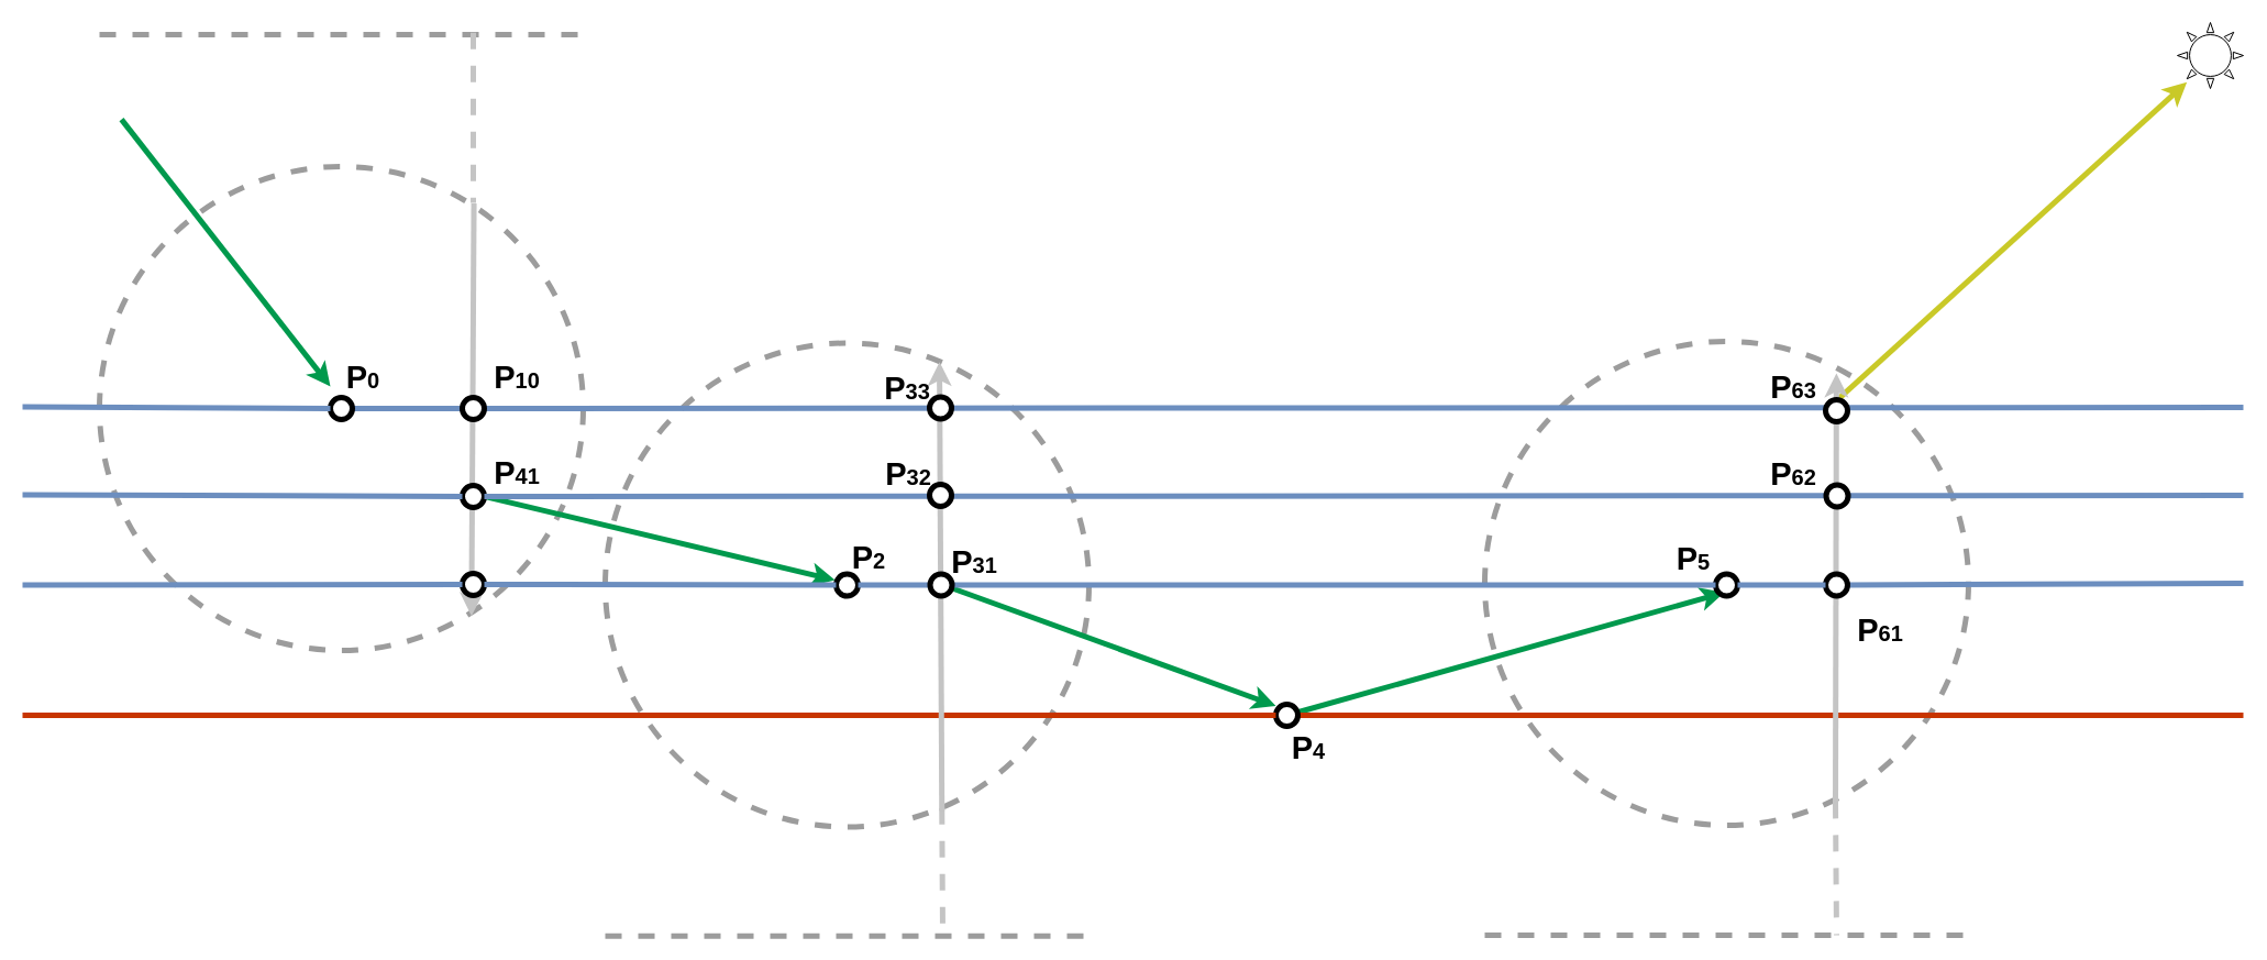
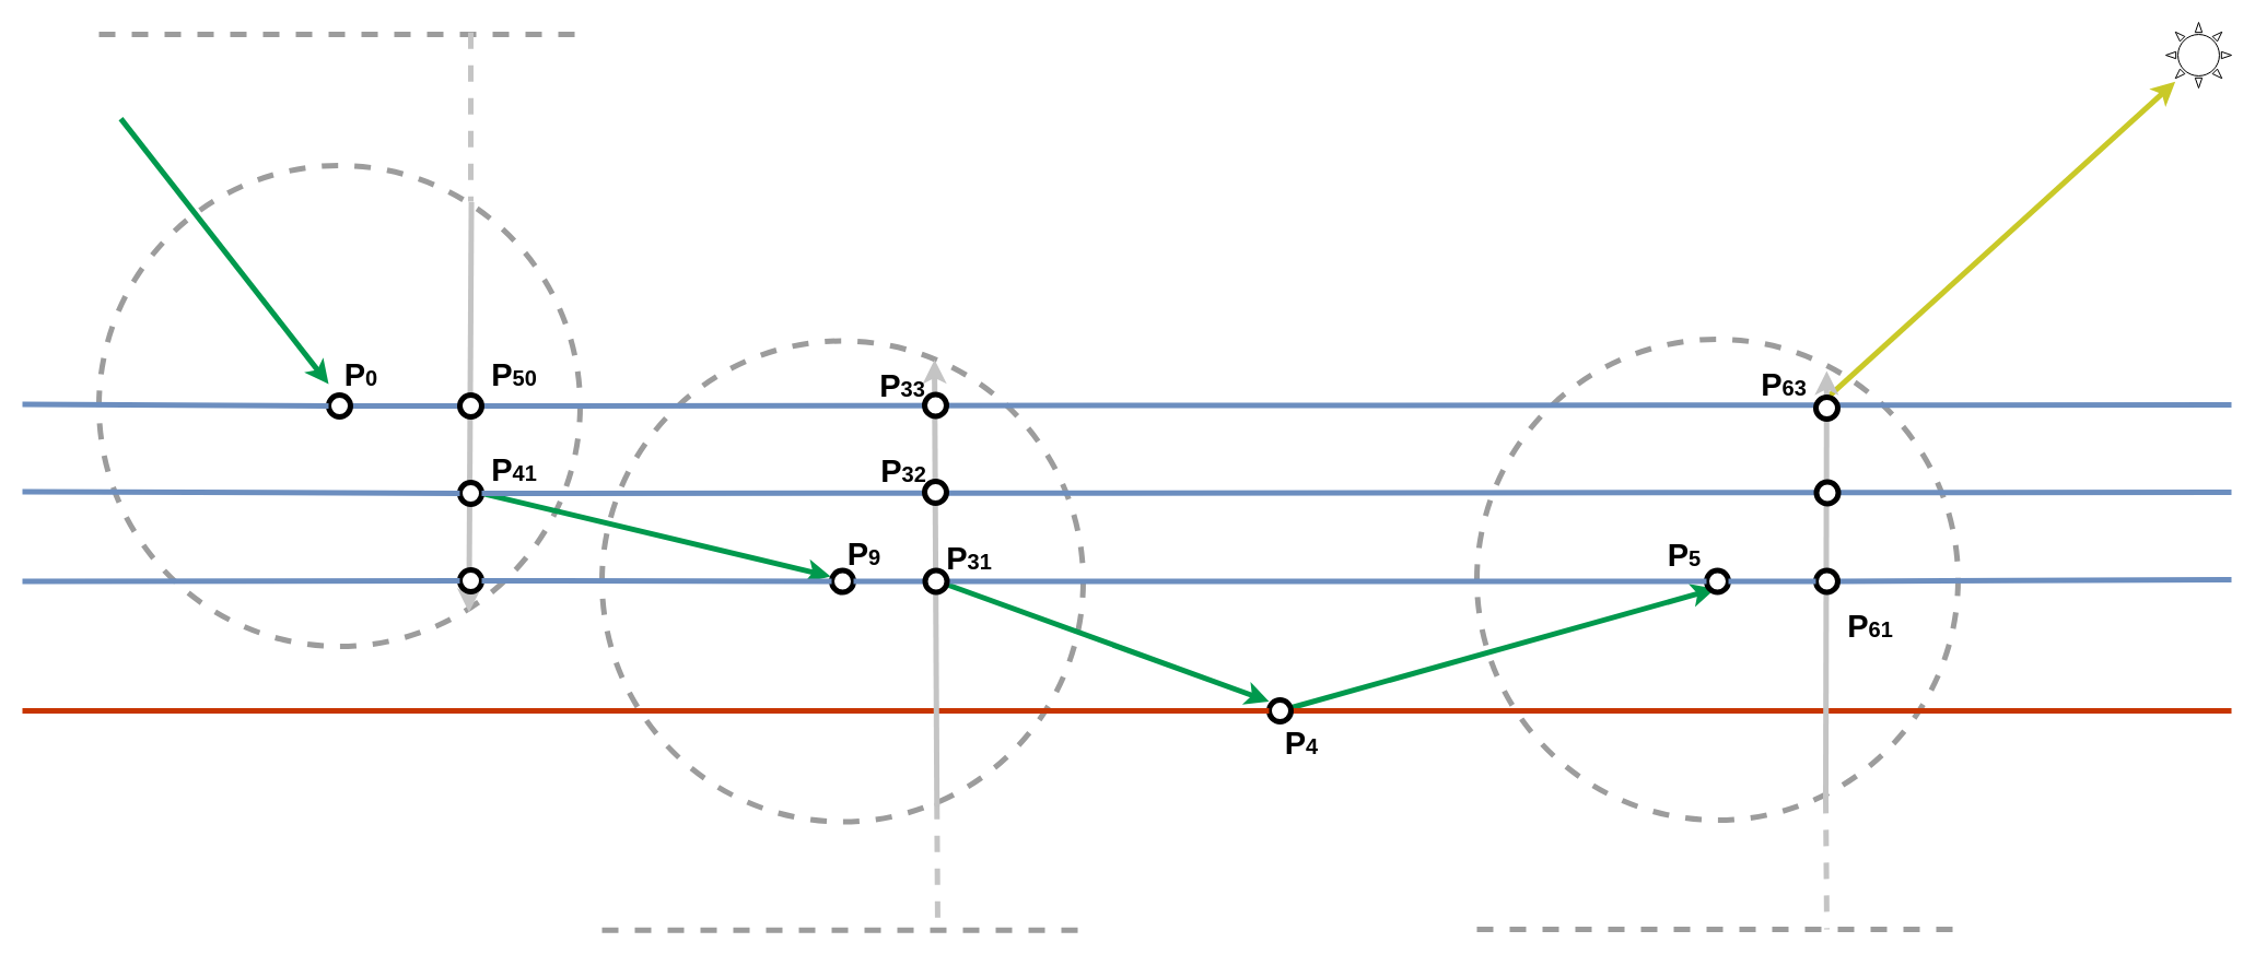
  <mxCell id="0" />
  <mxCell id="1" parent="0" />
  <mxCell id="2" value="" style="ellipse;whiteSpace=wrap;html=1;aspect=fixed;strokeWidth=5;strokeColor=#9C9C9C;dashed=1;" vertex="1" parent="1"><mxGeometry x="550" y="311.5" width="440" height="440" as="geometry" /></mxCell>
  <mxCell id="3" value="" style="ellipse;whiteSpace=wrap;html=1;aspect=fixed;strokeWidth=5;strokeColor=#9C9C9C;dashed=1;" vertex="1" parent="1"><mxGeometry x="1350" y="310" width="440" height="440" as="geometry" /></mxCell>
  <mxCell id="4" value="" style="endArrow=classic;html=1;strokeWidth=5;exitX=1.011;exitY=1.008;exitDx=0;exitDy=0;exitPerimeter=0;entryX=0.144;entryY=0.906;entryDx=0;entryDy=0;entryPerimeter=0;fillColor=#fff2cc;strokeColor=#C9C928;gradientColor=#ffd966;" edge="1" parent="1" source="45" target="46"><mxGeometry width="50" height="50" relative="1" as="geometry"><mxPoint x="1760" y="250" as="sourcePoint" /><mxPoint x="1810" y="200" as="targetPoint" /></mxGeometry></mxCell>
  <mxCell id="5" value="" style="endArrow=classic;html=1;strokeWidth=5;entryX=0.495;entryY=0.519;entryDx=0;entryDy=0;entryPerimeter=0;strokeColor=#00994D;" edge="1" parent="1" target="3"><mxGeometry width="50" height="50" relative="1" as="geometry"><mxPoint x="1170" y="650" as="sourcePoint" /><mxPoint x="1530" y="540" as="targetPoint" /></mxGeometry></mxCell>
  <mxCell id="6" value="" style="endArrow=classic;html=1;strokeWidth=5;exitX=0.525;exitY=0.475;exitDx=0;exitDy=0;exitPerimeter=0;strokeColor=#00994D;" edge="1" parent="1" source="50"><mxGeometry width="50" height="50" relative="1" as="geometry"><mxPoint x="920.18" y="531.32" as="sourcePoint" /><mxPoint x="1160" y="641.5" as="targetPoint" /></mxGeometry></mxCell>
  <mxCell id="7" value="" style="ellipse;whiteSpace=wrap;html=1;aspect=fixed;strokeWidth=5;strokeColor=#9C9C9C;dashed=1;" vertex="1" parent="1"><mxGeometry x="90" y="151" width="440" height="440" as="geometry" /></mxCell>
  <mxCell id="8" value="" style="endArrow=classic;html=1;strokeWidth=5;exitX=0.028;exitY=1.033;exitDx=0;exitDy=0;exitPerimeter=0;entryX=-0.05;entryY=0.279;entryDx=0;entryDy=0;entryPerimeter=0;strokeColor=#00994D;" edge="1" parent="1" source="25" target="27"><mxGeometry width="50" height="50" relative="1" as="geometry"><mxPoint x="440" y="461.143" as="sourcePoint" /><mxPoint x="670" y="521" as="targetPoint" /></mxGeometry></mxCell>
  <mxCell id="9" value="" style="endArrow=classic;html=1;strokeColor=#C4C4C4;strokeWidth=5;exitX=0.774;exitY=0.076;exitDx=0;exitDy=0;exitPerimeter=0;entryX=0.769;entryY=0.929;entryDx=0;entryDy=0;entryPerimeter=0;" edge="1" parent="1" source="7" target="7"><mxGeometry width="50" height="50" relative="1" as="geometry"><mxPoint x="430.56" y="184.44" as="sourcePoint" /><mxPoint x="428.8" y="560.2" as="targetPoint" /></mxGeometry></mxCell>
  <mxCell id="10" value="" style="ellipse;whiteSpace=wrap;html=1;aspect=fixed;strokeWidth=5;" vertex="1" parent="1"><mxGeometry x="420" y="441" width="20" height="20" as="geometry" /></mxCell>
  <mxCell id="11" value="" style="endArrow=none;html=1;strokeWidth=5;fillColor=#fa6800;strokeColor=#C73500;" edge="1" parent="1" source="30"><mxGeometry width="50" height="50" relative="1" as="geometry"><mxPoint y="650" as="sourcePoint" x="240" /><mxPoint x="2040" y="650" as="targetPoint" /></mxGeometry></mxCell>
  <mxCell id="12" value="" style="endArrow=none;html=1;strokeWidth=5;fillColor=#dae8fc;strokeColor=#6c8ebf;" edge="1" parent="1" source="39"><mxGeometry width="50" height="50" relative="1" as="geometry"><mxPoint x="250" y="530" as="sourcePoint" /><mxPoint x="2040" y="530" as="targetPoint" /></mxGeometry></mxCell>
  <mxCell id="13" value="" style="endArrow=none;html=1;strokeWidth=5;fillColor=#dae8fc;strokeColor=#6c8ebf;" edge="1" parent="1" source="10"><mxGeometry width="50" height="50" relative="1" as="geometry"><mxPoint y="450" as="sourcePoint" x="240" /><mxPoint x="2040" y="450" as="targetPoint" /></mxGeometry></mxCell>
  <mxCell id="14" value="" style="endArrow=none;html=1;strokeWidth=5;fillColor=#dae8fc;strokeColor=#6c8ebf;" edge="1" parent="1" source="15"><mxGeometry width="50" height="50" relative="1" as="geometry"><mxPoint y="370" as="sourcePoint" x="240" /><mxPoint x="2040" y="370" as="targetPoint" /></mxGeometry></mxCell>
  <mxCell id="15" value="" style="ellipse;whiteSpace=wrap;html=1;aspect=fixed;strokeWidth=5;" vertex="1" parent="1"><mxGeometry x="300" y="361" width="20" height="20" as="geometry" /></mxCell>
  <mxCell id="16" value="" style="endArrow=none;html=1;strokeWidth=5;fillColor=#dae8fc;strokeColor=#6c8ebf;" edge="1" parent="1" target="15"><mxGeometry width="50" height="50" relative="1" as="geometry"><mxPoint x="20" y="369.5" as="sourcePoint" /><mxPoint x="2270" y="371" as="targetPoint" /></mxGeometry></mxCell>
  <mxCell id="17" value="&lt;b&gt;&lt;font style=&quot;font-size: 29px&quot;&gt;P&lt;/font&gt;&lt;font style=&quot;font-size: 20px&quot;&gt;0&lt;/font&gt;&lt;/b&gt;" style="text;html=1;strokeColor=none;fillColor=none;align=center;verticalAlign=middle;whiteSpace=wrap;rounded=0;fontSize=29;" vertex="1" parent="1"><mxGeometry x="300" y="322.5" width="60" height="40" as="geometry" /></mxCell>
  <mxCell id="18" value="" style="endArrow=none;dashed=1;html=1;strokeWidth=5;strokeColor=#9C9C9C;" edge="1" parent="1"><mxGeometry width="50" height="50" relative="1" as="geometry"><mxPoint x="90" y="31" as="sourcePoint" /><mxPoint x="530" y="31" as="targetPoint" /></mxGeometry></mxCell>
  <mxCell id="19" value="" style="endArrow=none;dashed=1;html=1;strokeColor=#C4C4C4;strokeWidth=5;" edge="1" parent="1"><mxGeometry width="50" height="50" relative="1" as="geometry"><mxPoint x="430" y="29.333" as="sourcePoint" /><mxPoint x="430" y="184" as="targetPoint" /></mxGeometry></mxCell>
  <mxCell id="20" value="" style="ellipse;whiteSpace=wrap;html=1;aspect=fixed;strokeWidth=5;" vertex="1" parent="1"><mxGeometry x="420" y="361" width="20" height="20" as="geometry" /></mxCell>
  <mxCell id="21" value="" style="endArrow=none;html=1;strokeWidth=5;fillColor=#dae8fc;strokeColor=#6c8ebf;" edge="1" parent="1" target="10"><mxGeometry width="50" height="50" relative="1" as="geometry"><mxPoint x="20" y="449.5" as="sourcePoint" /><mxPoint x="2270" y="451" as="targetPoint" /></mxGeometry></mxCell>
  <mxCell id="22" value="" style="ellipse;whiteSpace=wrap;html=1;aspect=fixed;strokeWidth=5;" vertex="1" parent="1"><mxGeometry x="420" y="521" width="20" height="20" as="geometry" /></mxCell>
  <mxCell id="23" value="" style="endArrow=none;html=1;strokeWidth=5;fillColor=#dae8fc;strokeColor=#6c8ebf;" edge="1" parent="1" target="22"><mxGeometry width="50" height="50" relative="1" as="geometry"><mxPoint x="20" y="531.5" as="sourcePoint" /><mxPoint x="2270" y="531" as="targetPoint" /></mxGeometry></mxCell>
- <mxCell id="24" value="&lt;b&gt;&lt;font style=&quot;font-size: 29px&quot;&gt;P&lt;/font&gt;&lt;font style=&quot;font-size: 20px&quot;&gt;10&lt;/font&gt;&lt;/b&gt;" style="text;html=1;strokeColor=none;fillColor=none;align=center;verticalAlign=middle;whiteSpace=wrap;rounded=0;fontSize=29;" vertex="1" parent="1"><mxGeometry x="440" y="322.5" width="60" height="40" as="geometry" /></mxCell>
+ <mxCell id="24" value="&lt;b&gt;&lt;font style=&quot;font-size: 29px&quot;&gt;P&lt;/font&gt;&lt;font style=&quot;font-size: 20px&quot;&gt;50&lt;/font&gt;&lt;/b&gt;" style="text;html=1;strokeColor=none;fillColor=none;align=center;verticalAlign=middle;whiteSpace=wrap;rounded=0;fontSize=29;" vertex="1" parent="1"><mxGeometry x="440" y="322.5" width="60" height="40" as="geometry" /></mxCell>
  <mxCell id="25" value="&lt;b&gt;&lt;font style=&quot;font-size: 29px&quot;&gt;P&lt;/font&gt;&lt;font style=&quot;font-size: 20px&quot;&gt;41&lt;/font&gt;&lt;/b&gt;" style="text;html=1;strokeColor=none;fillColor=none;align=center;verticalAlign=middle;whiteSpace=wrap;rounded=0;fontSize=29;" vertex="1" parent="1"><mxGeometry x="440" y="410" width="60" height="40" as="geometry" /></mxCell>
  <mxCell id="26" value="" style="endArrow=classic;html=1;strokeWidth=5;strokeColor=#00994D;" edge="1" parent="1"><mxGeometry width="50" height="50" relative="1" as="geometry"><mxPoint x="110" y="108.143" as="sourcePoint" /><mxPoint x="300" y="351" as="targetPoint" /></mxGeometry></mxCell>
  <mxCell id="27" value="" style="ellipse;whiteSpace=wrap;html=1;aspect=fixed;strokeWidth=5;" vertex="1" parent="1"><mxGeometry x="760" y="521.5" width="20" height="20" as="geometry" /></mxCell>
  <mxCell id="28" value="" style="endArrow=none;html=1;strokeWidth=5;fillColor=#dae8fc;strokeColor=#6c8ebf;" edge="1" parent="1" source="22" target="27"><mxGeometry width="50" height="50" relative="1" as="geometry"><mxPoint x="440" y="531" as="sourcePoint" /><mxPoint x="2270" y="531" as="targetPoint" /></mxGeometry></mxCell>
- <mxCell id="29" value="&lt;b&gt;&lt;font style=&quot;font-size: 29px&quot;&gt;P&lt;/font&gt;&lt;font style=&quot;font-size: 20px&quot;&gt;2&lt;/font&gt;&lt;/b&gt;" style="text;html=1;strokeColor=none;fillColor=none;align=center;verticalAlign=middle;whiteSpace=wrap;rounded=0;fontSize=29;" vertex="1" parent="1"><mxGeometry x="760" y="486" width="60" height="42" as="geometry" /></mxCell>
+ <mxCell id="29" value="&lt;b&gt;&lt;font style=&quot;font-size: 29px&quot;&gt;P&lt;/font&gt;&lt;font style=&quot;font-size: 20px&quot;&gt;9&lt;/font&gt;&lt;/b&gt;" style="text;html=1;strokeColor=none;fillColor=none;align=center;verticalAlign=middle;whiteSpace=wrap;rounded=0;fontSize=29;" vertex="1" parent="1"><mxGeometry x="760" y="486" width="60" height="42" as="geometry" /></mxCell>
  <mxCell id="30" value="" style="ellipse;whiteSpace=wrap;html=1;aspect=fixed;strokeWidth=5;" vertex="1" parent="1"><mxGeometry x="1160" y="640" width="20" height="20" as="geometry" /></mxCell>
  <mxCell id="31" value="" style="endArrow=none;html=1;strokeWidth=5;fillColor=#fa6800;strokeColor=#C73500;" edge="1" parent="1" target="30"><mxGeometry width="50" height="50" relative="1" as="geometry"><mxPoint x="20" y="650" as="sourcePoint" /><mxPoint x="2400" y="650" as="targetPoint" /></mxGeometry></mxCell>
  <mxCell id="32" value="&lt;b&gt;&lt;font style=&quot;font-size: 29px&quot;&gt;P&lt;/font&gt;&lt;font style=&quot;font-size: 20px&quot;&gt;4&lt;/font&gt;&lt;/b&gt;" style="text;html=1;strokeColor=none;fillColor=none;align=center;verticalAlign=middle;whiteSpace=wrap;rounded=0;fontSize=29;" vertex="1" parent="1"><mxGeometry x="1160" y="660" width="60" height="40" as="geometry" /></mxCell>
  <mxCell id="33" value="" style="ellipse;whiteSpace=wrap;html=1;aspect=fixed;strokeWidth=5;" vertex="1" parent="1"><mxGeometry x="1560" y="521.5" width="20" height="20" as="geometry" /></mxCell>
  <mxCell id="34" value="" style="endArrow=none;html=1;strokeWidth=5;fillColor=#dae8fc;strokeColor=#6c8ebf;" edge="1" parent="1" source="27" target="33"><mxGeometry width="50" height="50" relative="1" as="geometry"><mxPoint x="920" y="531.494" as="sourcePoint" /><mxPoint x="2400" y="530" as="targetPoint" /></mxGeometry></mxCell>
  <mxCell id="35" value="&lt;b&gt;&lt;font style=&quot;font-size: 29px&quot;&gt;P&lt;/font&gt;&lt;font style=&quot;font-size: 20px&quot;&gt;5&lt;/font&gt;&lt;/b&gt;" style="text;html=1;strokeColor=none;fillColor=none;align=center;verticalAlign=middle;whiteSpace=wrap;rounded=0;fontSize=29;" vertex="1" parent="1"><mxGeometry x="1510" y="488" width="60" height="40" as="geometry" /></mxCell>
  <mxCell id="36" value="" style="endArrow=none;dashed=1;html=1;strokeWidth=5;strokeColor=#9C9C9C;" edge="1" parent="1"><mxGeometry width="50" height="50" relative="1" as="geometry"><mxPoint x="1350" y="850" as="sourcePoint" /><mxPoint x="1790" y="850" as="targetPoint" /></mxGeometry></mxCell>
  <mxCell id="37" value="" style="endArrow=none;dashed=1;html=1;strokeColor=#C4C4C4;strokeWidth=5;exitX=0.725;exitY=0.952;exitDx=0;exitDy=0;exitPerimeter=0;" edge="1" parent="1" source="3"><mxGeometry width="50" height="50" relative="1" as="geometry"><mxPoint x="1690" y="699.833" as="sourcePoint" /><mxPoint x="1670" y="850" as="targetPoint" /></mxGeometry></mxCell>
  <mxCell id="38" value="" style="endArrow=classic;html=1;strokeColor=#C4C4C4;strokeWidth=5;exitX=0.725;exitY=0.956;exitDx=0;exitDy=0;exitPerimeter=0;entryX=0.727;entryY=0.066;entryDx=0;entryDy=0;entryPerimeter=0;" edge="1" parent="1" source="3" target="3"><mxGeometry width="50" height="50" relative="1" as="geometry"><mxPoint x="1242.06" y="151.44" as="sourcePoint" /><mxPoint x="1239.86" y="526.76" as="targetPoint" /></mxGeometry></mxCell>
  <mxCell id="39" value="" style="ellipse;whiteSpace=wrap;html=1;aspect=fixed;strokeWidth=5;" vertex="1" parent="1"><mxGeometry x="1660" y="521.5" width="20" height="20" as="geometry" /></mxCell>
  <mxCell id="40" value="" style="endArrow=none;html=1;strokeWidth=5;fillColor=#dae8fc;strokeColor=#6c8ebf;" edge="1" parent="1" source="33" target="39"><mxGeometry width="50" height="50" relative="1" as="geometry"><mxPoint x="1560" y="531.486" as="sourcePoint" /><mxPoint x="2400" y="530" as="targetPoint" /></mxGeometry></mxCell>
  <mxCell id="41" value="" style="ellipse;whiteSpace=wrap;html=1;aspect=fixed;strokeWidth=5;" vertex="1" parent="1"><mxGeometry x="1660.5" y="440.5" width="20" height="20" as="geometry" /></mxCell>
  <mxCell id="42" value="" style="ellipse;whiteSpace=wrap;html=1;aspect=fixed;strokeWidth=5;" vertex="1" parent="1"><mxGeometry x="1660" y="363" width="20" height="20" as="geometry" /></mxCell>
  <mxCell id="43" value="&lt;b&gt;&lt;font style=&quot;font-size: 29px&quot;&gt;P&lt;/font&gt;&lt;font style=&quot;font-size: 20px&quot;&gt;61&lt;/font&gt;&lt;/b&gt;" style="text;html=1;strokeColor=none;fillColor=none;align=center;verticalAlign=middle;whiteSpace=wrap;rounded=0;fontSize=29;" vertex="1" parent="1"><mxGeometry x="1680" y="553" width="60" height="40" as="geometry" /></mxCell>
- <mxCell id="44" value="&lt;b&gt;&lt;font style=&quot;font-size: 29px&quot;&gt;P&lt;/font&gt;&lt;font style=&quot;font-size: 20px&quot;&gt;62&lt;/font&gt;&lt;/b&gt;" style="text;html=1;strokeColor=none;fillColor=none;align=center;verticalAlign=middle;whiteSpace=wrap;rounded=0;fontSize=29;" vertex="1" parent="1"><mxGeometry x="1600.5" y="410.5" width="60" height="40" as="geometry" /></mxCell>
  <mxCell id="45" value="&lt;b&gt;&lt;font style=&quot;font-size: 29px&quot;&gt;P&lt;/font&gt;&lt;font style=&quot;font-size: 20px&quot;&gt;63&lt;/font&gt;&lt;/b&gt;" style="text;html=1;strokeColor=none;fillColor=none;align=center;verticalAlign=middle;whiteSpace=wrap;rounded=0;fontSize=29;" vertex="1" parent="1"><mxGeometry x="1600.5" y="331.5" width="60" height="40" as="geometry" /></mxCell>
  <mxCell id="46" value="" style="verticalLabelPosition=bottom;verticalAlign=top;html=1;shape=mxgraph.basic.sun" vertex="1" parent="1"><mxGeometry x="1980" width="60" height="60" as="geometry" y="20" /></mxCell>
  <mxCell id="47" value="" style="endArrow=none;dashed=1;html=1;strokeWidth=5;strokeColor=#9C9C9C;" edge="1" parent="1"><mxGeometry width="50" height="50" relative="1" as="geometry"><mxPoint x="550" y="850.833" as="sourcePoint" /><mxPoint x="990" y="850.833" as="targetPoint" /></mxGeometry></mxCell>
  <mxCell id="48" value="" style="endArrow=none;dashed=1;html=1;strokeColor=#C4C4C4;strokeWidth=5;exitX=0.696;exitY=0.961;exitDx=0;exitDy=0;exitPerimeter=0;" edge="1" parent="1" source="2"><mxGeometry width="50" height="50" relative="1" as="geometry"><mxPoint x="900" y="730" as="sourcePoint" /><mxPoint x="857" y="849" as="targetPoint" /></mxGeometry></mxCell>
  <mxCell id="49" value="" style="endArrow=classic;html=1;strokeColor=#C4C4C4;strokeWidth=5;exitX=0.696;exitY=0.967;exitDx=0;exitDy=0;exitPerimeter=0;entryX=0.691;entryY=0.039;entryDx=0;entryDy=0;entryPerimeter=0;" edge="1" parent="1" source="2" target="2"><mxGeometry width="50" height="50" relative="1" as="geometry"><mxPoint x="880" y="734.14" as="sourcePoint" /><mxPoint x="880.88" y="342.54" as="targetPoint" /></mxGeometry></mxCell>
  <mxCell id="50" value="" style="ellipse;whiteSpace=wrap;html=1;aspect=fixed;strokeWidth=5;" vertex="1" parent="1"><mxGeometry x="845.5" y="521.5" width="20" height="20" as="geometry" /></mxCell>
  <mxCell id="51" value="" style="ellipse;whiteSpace=wrap;html=1;aspect=fixed;strokeWidth=5;" vertex="1" parent="1"><mxGeometry x="845" y="440" width="20" height="20" as="geometry" /></mxCell>
  <mxCell id="52" value="" style="ellipse;whiteSpace=wrap;html=1;aspect=fixed;strokeWidth=5;" vertex="1" parent="1"><mxGeometry x="845" y="360.5" width="20" height="20" as="geometry" /></mxCell>
  <mxCell id="53" value="&lt;b&gt;&lt;font style=&quot;font-size: 29px&quot;&gt;P&lt;/font&gt;&lt;font style=&quot;font-size: 20px&quot;&gt;31&lt;/font&gt;&lt;/b&gt;" style="text;html=1;strokeColor=none;fillColor=none;align=center;verticalAlign=middle;whiteSpace=wrap;rounded=0;fontSize=29;" vertex="1" parent="1"><mxGeometry x="855.5" y="489.5" width="60" height="42" as="geometry" /></mxCell>
  <mxCell id="54" value="&lt;b&gt;&lt;font style=&quot;font-size: 29px&quot;&gt;P&lt;/font&gt;&lt;font style=&quot;font-size: 20px&quot;&gt;32&lt;/font&gt;&lt;/b&gt;" style="text;html=1;strokeColor=none;fillColor=none;align=center;verticalAlign=middle;whiteSpace=wrap;rounded=0;fontSize=29;" vertex="1" parent="1"><mxGeometry x="795.5" y="409.5" width="60" height="42" as="geometry" /></mxCell>
  <mxCell id="55" value="&lt;b&gt;&lt;font style=&quot;font-size: 29px&quot;&gt;P&lt;/font&gt;&lt;font style=&quot;font-size: 20px&quot;&gt;33&lt;/font&gt;&lt;/b&gt;" style="text;html=1;strokeColor=none;fillColor=none;align=center;verticalAlign=middle;whiteSpace=wrap;rounded=0;fontSize=29;" vertex="1" parent="1"><mxGeometry x="795" y="331.5" width="60" height="42" as="geometry" /></mxCell>
